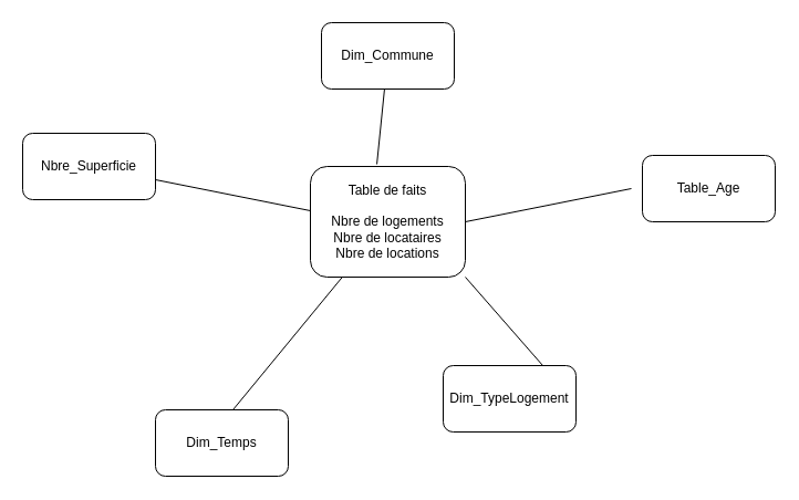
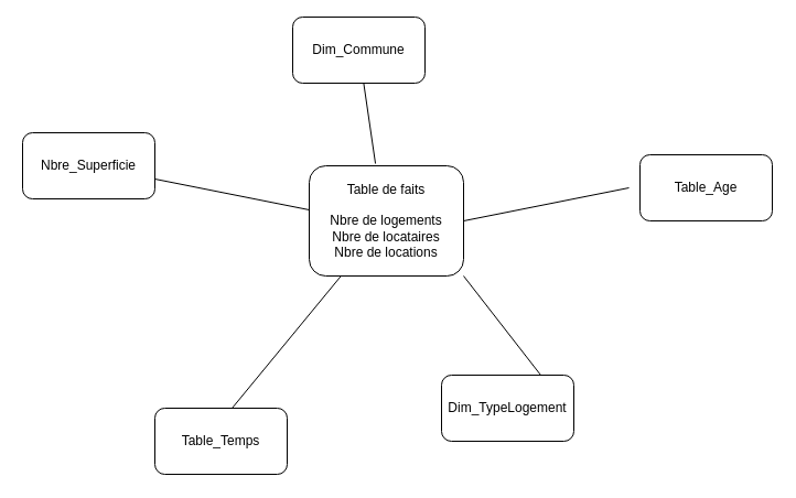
  <mxCell id="0" />
  <mxCell id="1" parent="0" />
  <mxCell id="2" value="&lt;div&gt;Table de faits&lt;/div&gt;&lt;div&gt;&lt;br&gt;&lt;/div&gt;&lt;div&gt;Nbre de logements&lt;/div&gt;&lt;div&gt;Nbre de locataires&lt;/div&gt;&lt;div&gt;Nbre de locations&lt;br&gt;&lt;/div&gt;" style="rounded=1;whiteSpace=wrap;html=1;" vertex="1" parent="1"><mxGeometry x="280" y="150" width="140" height="100" as="geometry" /></mxCell>
  <mxCell id="3" value="Table_Age" style="rounded=1;whiteSpace=wrap;html=1;" vertex="1" parent="1"><mxGeometry x="580" y="140" width="120" height="60" as="geometry" /></mxCell>
- <mxCell id="4" value="Dim_Temps" style="rounded=1;whiteSpace=wrap;html=1;" vertex="1" parent="1"><mxGeometry x="140" y="370" width="120" height="60" as="geometry" /></mxCell>
- <mxCell id="5" value="Dim_TypeLogement" style="rounded=1;whiteSpace=wrap;html=1;" vertex="1" parent="1"><mxGeometry x="400" y="330" width="120" height="60" as="geometry" /></mxCell>
- <mxCell id="6" value="Dim_Commune" style="rounded=1;whiteSpace=wrap;html=1;" vertex="1" parent="1"><mxGeometry x="290" y="20" width="120" height="60" as="geometry" /></mxCell>
+ <mxCell id="4" value="Table_Temps" style="rounded=1;whiteSpace=wrap;html=1;" vertex="1" parent="1"><mxGeometry x="140" y="370" width="120" height="60" as="geometry" /></mxCell>
+ <mxCell id="5" value="Dim_TypeLogement" style="rounded=1;whiteSpace=wrap;html=1;" vertex="1" parent="1"><mxGeometry x="400" y="340" width="120" height="60" as="geometry" /></mxCell>
+ <mxCell id="6" value="Dim_Commune" style="rounded=1;whiteSpace=wrap;html=1;" vertex="1" parent="1"><mxGeometry x="265" y="15" width="120" height="60" as="geometry" /></mxCell>
  <mxCell id="7" value="Nbre_Superficie" style="rounded=1;whiteSpace=wrap;html=1;" vertex="1" parent="1"><mxGeometry x="20" y="120" width="120" height="60" as="geometry" /></mxCell>
  <mxCell id="8" value="" style="endArrow=none;html=1;" edge="1" parent="1" source="7"><mxGeometry width="50" height="50" relative="1" as="geometry"><mxPoint x="280" y="250" as="sourcePoint" /><mxPoint x="280" y="190" as="targetPoint" /></mxGeometry></mxCell>
  <mxCell id="9" value="" style="endArrow=none;html=1;exitX=1;exitY=1;exitDx=0;exitDy=0;entryX=0.75;entryY=0;entryDx=0;entryDy=0;" edge="1" parent="1" source="2" target="5"><mxGeometry width="50" height="50" relative="1" as="geometry"><mxPoint x="410" y="300" as="sourcePoint" /><mxPoint x="460" y="250" as="targetPoint" /></mxGeometry></mxCell>
  <mxCell id="10" value="" style="endArrow=none;html=1;" edge="1" parent="1" target="2"><mxGeometry width="50" height="50" relative="1" as="geometry"><mxPoint x="210" y="370" as="sourcePoint" /><mxPoint x="260" y="320" as="targetPoint" /></mxGeometry></mxCell>
  <mxCell id="11" value="" style="endArrow=none;html=1;entryX=0.429;entryY=-0.02;entryDx=0;entryDy=0;entryPerimeter=0;" edge="1" parent="1" source="6" target="2"><mxGeometry width="50" height="50" relative="1" as="geometry"><mxPoint x="280" y="250" as="sourcePoint" /><mxPoint x="340" y="140" as="targetPoint" /></mxGeometry></mxCell>
  <mxCell id="12" value="" style="endArrow=none;html=1;exitX=1;exitY=0.5;exitDx=0;exitDy=0;" edge="1" parent="1" source="2"><mxGeometry width="50" height="50" relative="1" as="geometry"><mxPoint x="490" y="200" as="sourcePoint" /><mxPoint x="570" y="170" as="targetPoint" /></mxGeometry></mxCell>
